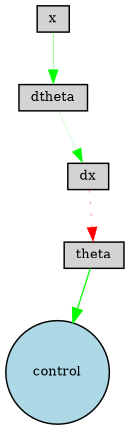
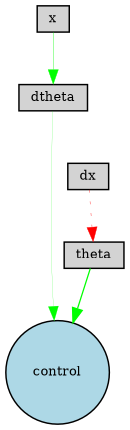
  digraph {
    node [fillcolor=lightgray fontsize=9 shape=box style=filled]
    edge [color=green style=solid]
    x [height=0.2 width=0.2]
    dtheta [height=0.2 width=0.2]
    control [fillcolor=lightblue height=0.2 shape=circle width=0.2]
    dx [height=0.2 width=0.2]
    theta [height=0.2 width=0.2]
    x -> dtheta [penwidth=0.2496551977594148]
-   dtheta -> dx [penwidth=0.114198230769681]
+   dtheta -> control [penwidth=0.114198230769681]
    dx -> theta [color=red penwidth=0.245046710605375 style=dotted]
    theta -> control [penwidth=0.85797815225695]
  }
